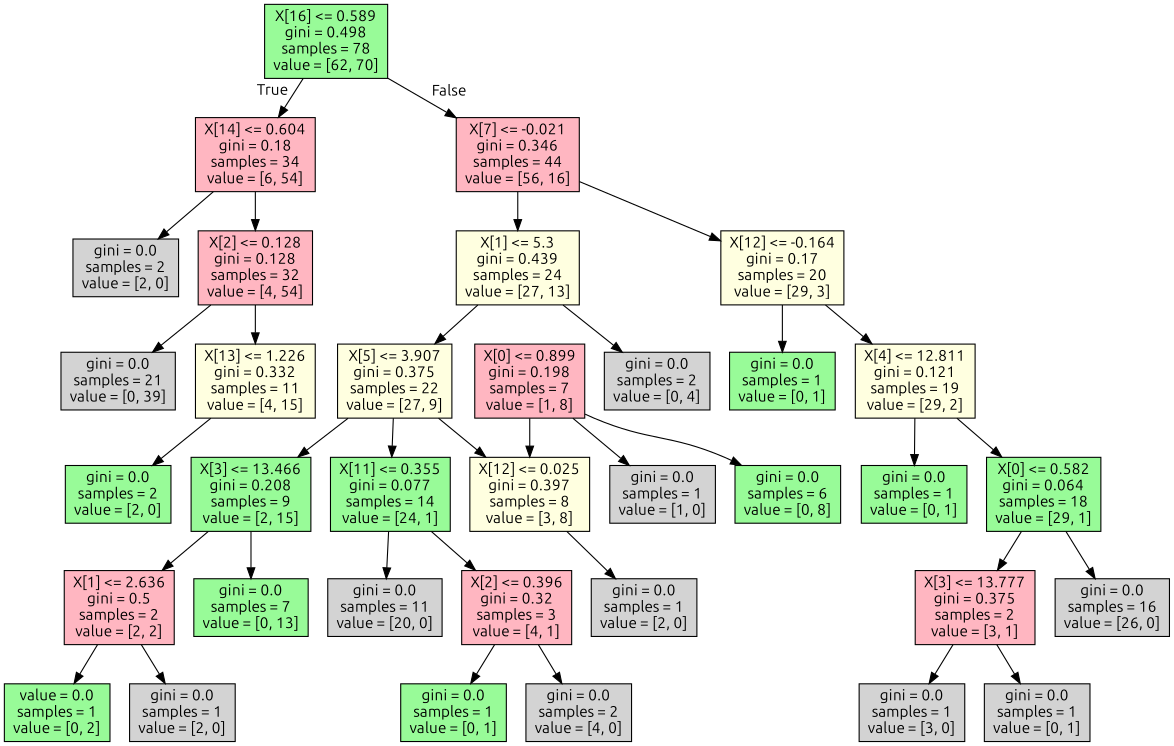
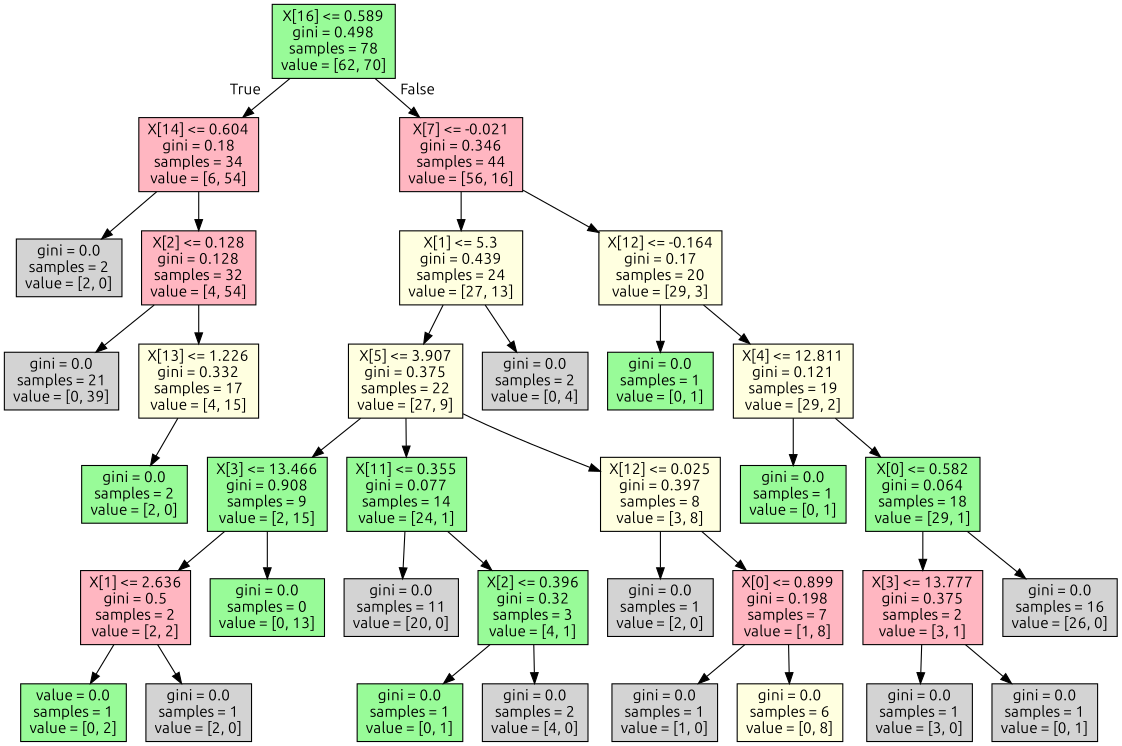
  digraph {
    fontname=Ubuntu
    node [fillcolor=lightgrey fontname=Ubuntu shape=box style=filled]
    edge [fontname=Ubuntu]
    n1 [fillcolor=palegreen label="X[16] <= 0.589\ngini = 0.498\nsamples = 78\nvalue = [62, 70]"]
    n2 [fillcolor=lightpink label="X[14] <= 0.604\ngini = 0.18\nsamples = 34\nvalue = [6, 54]"]
    n3 [fillcolor=lightpink label="X[7] <= -0.021\ngini = 0.346\nsamples = 44\nvalue = [56, 16]"]
    n4 [label="gini = 0.0\nsamples = 2\nvalue = [2, 0]"]
    n5 [fillcolor=lightpink label="X[2] <= 0.128\ngini = 0.128\nsamples = 32\nvalue = [4, 54]"]
    n6 [fillcolor=lightyellow label="X[1] <= 5.3\ngini = 0.439\nsamples = 24\nvalue = [27, 13]"]
    n7 [fillcolor=lightyellow label="X[12] <= -0.164\ngini = 0.17\nsamples = 20\nvalue = [29, 3]"]
    n8 [label="gini = 0.0\nsamples = 21\nvalue = [0, 39]"]
-   n9 [fillcolor=lightyellow label="X[13] <= 1.226\ngini = 0.332\nsamples = 11\nvalue = [4, 15]"]
+   n9 [fillcolor=lightyellow label="X[13] <= 1.226\ngini = 0.332\nsamples = 17\nvalue = [4, 15]"]
    n10 [fillcolor=palegreen label="gini = 0.0\nsamples = 2\nvalue = [2, 0]"]
-   n11 [fillcolor=palegreen label="X[3] <= 13.466\ngini = 0.208\nsamples = 9\nvalue = [2, 15]"]
+   n11 [fillcolor=palegreen label="X[3] <= 13.466\ngini = 0.908\nsamples = 9\nvalue = [2, 15]"]
    n12 [fillcolor=lightpink label="X[1] <= 2.636\ngini = 0.5\nsamples = 2\nvalue = [2, 2]"]
-   n13 [fillcolor=palegreen label="gini = 0.0\nsamples = 7\nvalue = [0, 13]"]
+   n13 [fillcolor=palegreen label="gini = 0.0\nsamples = 0\nvalue = [0, 13]"]
    n14 [fillcolor=palegreen label="value = 0.0\nsamples = 1\nvalue = [0, 2]"]
    n15 [label="gini = 0.0\nsamples = 1\nvalue = [2, 0]"]
    n16 [fillcolor=lightyellow label="X[5] <= 3.907\ngini = 0.375\nsamples = 22\nvalue = [27, 9]"]
    n17 [label="gini = 0.0\nsamples = 2\nvalue = [0, 4]"]
    n18 [fillcolor=palegreen label="gini = 0.0\nsamples = 1\nvalue = [0, 1]"]
    n19 [fillcolor=lightyellow label="X[4] <= 12.811\ngini = 0.121\nsamples = 19\nvalue = [29, 2]"]
    n20 [fillcolor=palegreen label="X[11] <= 0.355\ngini = 0.077\nsamples = 14\nvalue = [24, 1]"]
    n21 [fillcolor=lightyellow label="X[12] <= 0.025\ngini = 0.397\nsamples = 8\nvalue = [3, 8]"]
    n22 [label="gini = 0.0\nsamples = 11\nvalue = [20, 0]"]
-   n23 [fillcolor=lightpink label="X[2] <= 0.396\ngini = 0.32\nsamples = 3\nvalue = [4, 1]"]
+   n23 [fillcolor=palegreen label="X[2] <= 0.396\ngini = 0.32\nsamples = 3\nvalue = [4, 1]"]
    n24 [label="gini = 0.0\nsamples = 1\nvalue = [2, 0]"]
    n25 [fillcolor=lightpink label="X[0] <= 0.899\ngini = 0.198\nsamples = 7\nvalue = [1, 8]"]
    n26 [fillcolor=palegreen label="gini = 0.0\nsamples = 1\nvalue = [0, 1]"]
    n27 [label="gini = 0.0\nsamples = 2\nvalue = [4, 0]"]
    n28 [label="gini = 0.0\nsamples = 1\nvalue = [1, 0]"]
-   n29 [fillcolor=palegreen label="gini = 0.0\nsamples = 6\nvalue = [0, 8]"]
+   n29 [fillcolor=lightyellow label="gini = 0.0\nsamples = 6\nvalue = [0, 8]"]
    n30 [fillcolor=palegreen label="gini = 0.0\nsamples = 1\nvalue = [0, 1]"]
    n31 [fillcolor=palegreen label="X[0] <= 0.582\ngini = 0.064\nsamples = 18\nvalue = [29, 1]"]
    n32 [fillcolor=lightpink label="X[3] <= 13.777\ngini = 0.375\nsamples = 2\nvalue = [3, 1]"]
    n33 [label="gini = 0.0\nsamples = 16\nvalue = [26, 0]"]
    n34 [label="gini = 0.0\nsamples = 1\nvalue = [3, 0]"]
    n35 [label="gini = 0.0\nsamples = 1\nvalue = [0, 1]"]
    n1 -> n2 [headlabel=True labelangle=45 labeldistance=2.5]
    n1 -> n3 [headlabel=False labelangle=-45 labeldistance=2.5]
    n2 -> n4
    n2 -> n5
    n3 -> n6
    n3 -> n7
    n5 -> n8
    n5 -> n9
    n6 -> n16
    n6 -> n17
    n7 -> n18
    n7 -> n19
    n9 -> n10
    n11 -> n12
    n11 -> n13
    n12 -> n14
    n12 -> n15
    n16 -> n11
    n16 -> n20
    n16 -> n21
    n19 -> n30
    n19 -> n31
    n20 -> n22
    n20 -> n23
    n21 -> n24
-   n25 -> n21
+   n21 -> n25
    n23 -> n26
    n23 -> n27
    n25 -> n28
    n25 -> n29
    n31 -> n32
    n31 -> n33
    n32 -> n34
    n32 -> n35
  }
